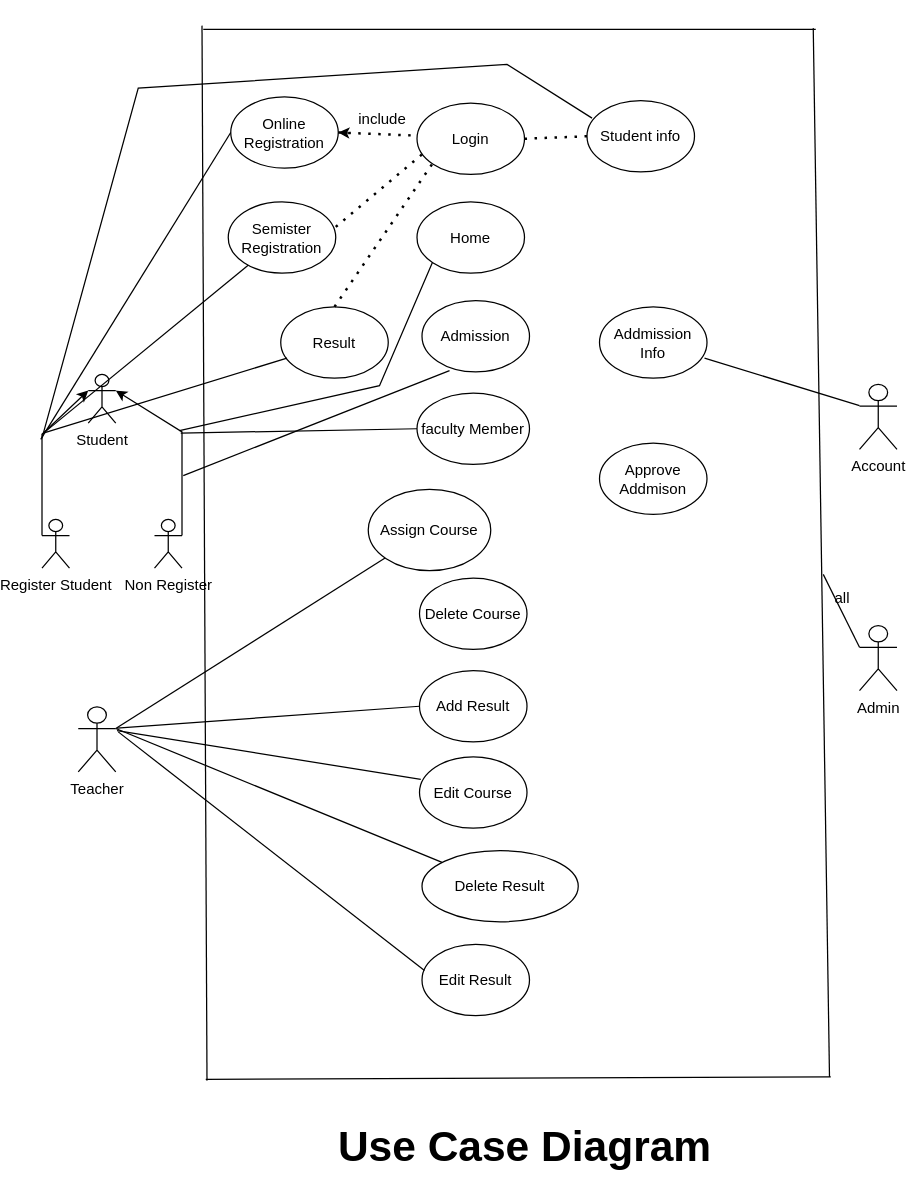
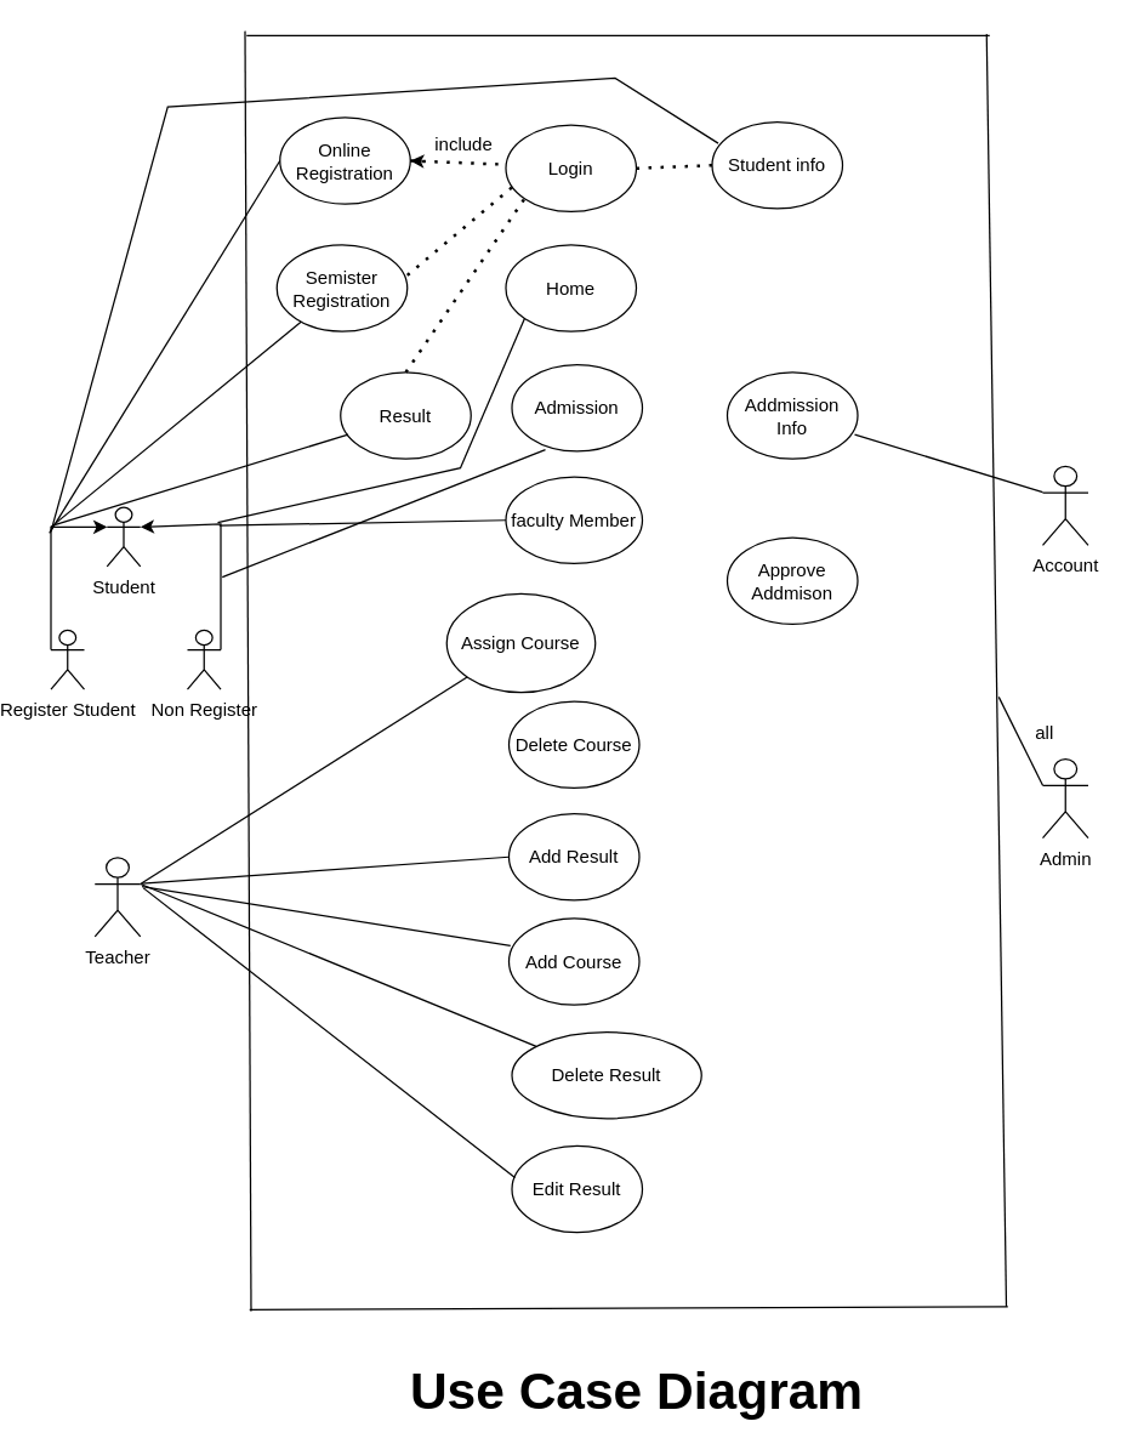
  <mxCell id="0" />
  <mxCell id="1" parent="0" />
- <mxCell id="2" value="Student" style="shape=umlActor;verticalLabelPosition=bottom;verticalAlign=top;html=1;outlineConnect=0;" parent="1" vertex="1"><mxGeometry x="58" y="299" width="22" height="39" as="geometry" /></mxCell>
+ <mxCell id="2" value="Student" style="shape=umlActor;verticalLabelPosition=bottom;verticalAlign=top;html=1;outlineConnect=0;" parent="1" vertex="1"><mxGeometry x="58" y="334" width="22" height="39" as="geometry" /></mxCell>
  <mxCell id="3" value="Register Student" style="shape=umlActor;verticalLabelPosition=bottom;verticalAlign=top;html=1;outlineConnect=0;" parent="1" vertex="1"><mxGeometry x="21" y="415" width="22" height="39" as="geometry" /></mxCell>
  <mxCell id="4" value="Non Register" style="shape=umlActor;verticalLabelPosition=bottom;verticalAlign=top;html=1;outlineConnect=0;" parent="1" vertex="1"><mxGeometry x="111" y="415" width="22" height="39" as="geometry" /></mxCell>
  <mxCell id="5" value="" style="endArrow=classic;html=1;rounded=0;exitX=0;exitY=0.333;exitDx=0;exitDy=0;exitPerimeter=0;entryX=0;entryY=0.333;entryDx=0;entryDy=0;entryPerimeter=0;" parent="1" source="3" target="2" edge="1"><mxGeometry width="50" height="50" relative="1" as="geometry"><mxPoint x="293" y="291" as="sourcePoint" /><mxPoint x="70" y="332" as="targetPoint" /><Array as="points"><mxPoint x="21" y="347" /></Array></mxGeometry></mxCell>
  <mxCell id="6" value="" style="endArrow=classic;html=1;rounded=0;exitX=1;exitY=0.333;exitDx=0;exitDy=0;exitPerimeter=0;entryX=1;entryY=0.333;entryDx=0;entryDy=0;entryPerimeter=0;" parent="1" source="4" target="2" edge="1"><mxGeometry width="50" height="50" relative="1" as="geometry"><mxPoint x="293" y="291" as="sourcePoint" /><mxPoint x="343" y="241" as="targetPoint" /><Array as="points"><mxPoint x="133" y="345" /></Array></mxGeometry></mxCell>
  <mxCell id="7" value="Login" style="ellipse;whiteSpace=wrap;html=1;" parent="1" vertex="1"><mxGeometry x="321" y="82" width="86" height="57" as="geometry" /></mxCell>
  <mxCell id="8" value="Home" style="ellipse;whiteSpace=wrap;html=1;" parent="1" vertex="1"><mxGeometry x="321" y="161" width="86" height="57" as="geometry" /></mxCell>
  <mxCell id="9" value="Online Registration&lt;span style=&quot;color: rgba(0, 0, 0, 0); font-family: monospace; font-size: 0px; text-align: start;&quot;&gt;%3CmxGraphModel%3E%3Croot%3E%3CmxCell%20id%3D%220%22%2F%3E%3CmxCell%20id%3D%221%22%20parent%3D%220%22%2F%3E%3CmxCell%20id%3D%222%22%20value%3D%22Login%22%20style%3D%22ellipse%3BwhiteSpace%3Dwrap%3Bhtml%3D1%3B%22%20vertex%3D%221%22%20parent%3D%221%22%3E%3CmxGeometry%20x%3D%22332%22%20y%3D%2245%22%20width%3D%2286%22%20height%3D%2257%22%20as%3D%22geometry%22%2F%3E%3C%2FmxCell%3E%3C%2Froot%3E%3C%2FmxGraphModel%3E&lt;/span&gt;" style="ellipse;whiteSpace=wrap;html=1;" parent="1" vertex="1"><mxGeometry x="172" y="77" width="86" height="57" as="geometry" /></mxCell>
  <mxCell id="10" value="Student info" style="ellipse;whiteSpace=wrap;html=1;" parent="1" vertex="1"><mxGeometry x="457" y="80" width="86" height="57" as="geometry" /></mxCell>
  <mxCell id="11" value="Admission" style="ellipse;whiteSpace=wrap;html=1;" parent="1" vertex="1"><mxGeometry x="325" y="240" width="86" height="57" as="geometry" /></mxCell>
  <mxCell id="12" value="faculty Member" style="ellipse;whiteSpace=wrap;html=1;" parent="1" vertex="1"><mxGeometry x="321" y="314" width="90" height="57" as="geometry" /></mxCell>
  <mxCell id="13" value="Result" style="ellipse;whiteSpace=wrap;html=1;" parent="1" vertex="1"><mxGeometry x="212" y="245" width="86" height="57" as="geometry" /></mxCell>
  <mxCell id="14" value="Semister Registration" style="ellipse;whiteSpace=wrap;html=1;" parent="1" vertex="1"><mxGeometry x="170" y="161" width="86" height="57" as="geometry" /></mxCell>
  <mxCell id="15" value="Assign Course" style="ellipse;whiteSpace=wrap;html=1;" parent="1" vertex="1"><mxGeometry x="282" y="391" width="98" height="65" as="geometry" /></mxCell>
- <mxCell id="16" value="Edit Course" style="ellipse;whiteSpace=wrap;html=1;" parent="1" vertex="1"><mxGeometry x="323" y="605" width="86" height="57" as="geometry" /></mxCell>
+ <mxCell id="16" value="Add Course" style="ellipse;whiteSpace=wrap;html=1;" parent="1" vertex="1"><mxGeometry x="323" y="605" width="86" height="57" as="geometry" /></mxCell>
  <mxCell id="17" value="Delete Course" style="ellipse;whiteSpace=wrap;html=1;" parent="1" vertex="1"><mxGeometry x="323" y="462" width="86" height="57" as="geometry" /></mxCell>
  <mxCell id="18" value="Add Result" style="ellipse;whiteSpace=wrap;html=1;" parent="1" vertex="1"><mxGeometry x="323" y="536" width="86" height="57" as="geometry" /></mxCell>
  <mxCell id="19" value="Delete Result" style="ellipse;whiteSpace=wrap;html=1;" parent="1" vertex="1"><mxGeometry x="325" y="680" width="125" height="57" as="geometry" /></mxCell>
  <mxCell id="20" value="Edit Result" style="ellipse;whiteSpace=wrap;html=1;" parent="1" vertex="1"><mxGeometry x="325" y="755" width="86" height="57" as="geometry" /></mxCell>
  <mxCell id="21" value="Addmission Info" style="ellipse;whiteSpace=wrap;html=1;" parent="1" vertex="1"><mxGeometry x="467" y="245" width="86" height="57" as="geometry" /></mxCell>
  <mxCell id="22" value="Approve Addmison" style="ellipse;whiteSpace=wrap;html=1;" parent="1" vertex="1"><mxGeometry x="467" y="354" width="86" height="57" as="geometry" /></mxCell>
  <mxCell id="23" value="" style="endArrow=none;dashed=1;html=1;dashPattern=1 3;strokeWidth=2;rounded=0;exitX=1;exitY=0.5;exitDx=0;exitDy=0;" parent="1" source="9" edge="1"><mxGeometry width="50" height="50" relative="1" as="geometry"><mxPoint x="293" y="163" as="sourcePoint" /><mxPoint x="321" y="108" as="targetPoint" /></mxGeometry></mxCell>
  <mxCell id="24" value="" style="endArrow=classic;html=1;rounded=0;entryX=1;entryY=0.5;entryDx=0;entryDy=0;" parent="1" target="9" edge="1"><mxGeometry width="50" height="50" relative="1" as="geometry"><mxPoint x="268" y="106" as="sourcePoint" /><mxPoint x="343" y="113" as="targetPoint" /></mxGeometry></mxCell>
  <mxCell id="25" value="include" style="text;html=1;align=center;verticalAlign=middle;resizable=0;points=[];autosize=1;strokeColor=none;fillColor=none;" parent="1" vertex="1"><mxGeometry x="269" y="86" width="48" height="18" as="geometry" /></mxCell>
  <mxCell id="26" value="" style="endArrow=none;dashed=1;html=1;dashPattern=1 3;strokeWidth=2;rounded=0;exitX=1;exitY=0.351;exitDx=0;exitDy=0;exitPerimeter=0;entryX=0.047;entryY=0.719;entryDx=0;entryDy=0;entryPerimeter=0;" parent="1" source="14" target="7" edge="1"><mxGeometry width="50" height="50" relative="1" as="geometry"><mxPoint x="293" y="263" as="sourcePoint" /><mxPoint x="343" y="213" as="targetPoint" /></mxGeometry></mxCell>
  <mxCell id="27" value="" style="endArrow=none;dashed=1;html=1;dashPattern=1 3;strokeWidth=2;rounded=0;exitX=0.5;exitY=0;exitDx=0;exitDy=0;entryX=0;entryY=1;entryDx=0;entryDy=0;" parent="1" source="13" target="7" edge="1"><mxGeometry width="50" height="50" relative="1" as="geometry"><mxPoint x="293" y="263" as="sourcePoint" /><mxPoint x="343" y="213" as="targetPoint" /></mxGeometry></mxCell>
  <mxCell id="28" value="" style="endArrow=none;dashed=1;html=1;dashPattern=1 3;strokeWidth=2;rounded=0;entryX=1;entryY=0.5;entryDx=0;entryDy=0;exitX=0;exitY=0.5;exitDx=0;exitDy=0;" parent="1" source="10" target="7" edge="1"><mxGeometry width="50" height="50" relative="1" as="geometry"><mxPoint x="293" y="263" as="sourcePoint" /><mxPoint x="343" y="213" as="targetPoint" /></mxGeometry></mxCell>
  <mxCell id="29" value="Teacher" style="shape=umlActor;verticalLabelPosition=bottom;verticalAlign=top;html=1;outlineConnect=0;" parent="1" vertex="1"><mxGeometry x="50" y="565" width="30" height="52" as="geometry" /></mxCell>
  <mxCell id="30" value="Account" style="shape=umlActor;verticalLabelPosition=bottom;verticalAlign=top;html=1;outlineConnect=0;" parent="1" vertex="1"><mxGeometry x="675" y="307" width="30" height="52" as="geometry" /></mxCell>
  <mxCell id="31" value="Admin" style="shape=umlActor;verticalLabelPosition=bottom;verticalAlign=top;html=1;outlineConnect=0;" parent="1" vertex="1"><mxGeometry x="675" y="500" width="30" height="52" as="geometry" /></mxCell>
  <mxCell id="32" value="" style="endArrow=none;html=1;rounded=0;" parent="1" edge="1"><mxGeometry width="50" height="50" relative="1" as="geometry"><mxPoint x="153" y="864" as="sourcePoint" /><mxPoint x="149" y="20" as="targetPoint" /></mxGeometry></mxCell>
  <mxCell id="33" value="" style="endArrow=none;html=1;rounded=0;" parent="1" edge="1"><mxGeometry width="50" height="50" relative="1" as="geometry"><mxPoint x="651" y="861" as="sourcePoint" /><mxPoint x="638" y="22" as="targetPoint" /></mxGeometry></mxCell>
  <mxCell id="34" value="" style="endArrow=none;html=1;rounded=0;entryX=0;entryY=0.5;entryDx=0;entryDy=0;" parent="1" target="9" edge="1"><mxGeometry width="50" height="50" relative="1" as="geometry"><mxPoint x="20" y="351" as="sourcePoint" /><mxPoint x="343" y="283" as="targetPoint" /></mxGeometry></mxCell>
  <mxCell id="35" value="" style="endArrow=none;html=1;rounded=0;" parent="1" target="14" edge="1"><mxGeometry width="50" height="50" relative="1" as="geometry"><mxPoint x="21" y="347" as="sourcePoint" /><mxPoint x="343" y="283" as="targetPoint" /></mxGeometry></mxCell>
  <mxCell id="36" value="" style="endArrow=none;html=1;rounded=0;entryX=0.058;entryY=0.719;entryDx=0;entryDy=0;entryPerimeter=0;" parent="1" target="13" edge="1"><mxGeometry width="50" height="50" relative="1" as="geometry"><mxPoint x="22" y="346" as="sourcePoint" /><mxPoint x="343" y="283" as="targetPoint" /></mxGeometry></mxCell>
  <mxCell id="37" value="" style="endArrow=none;html=1;rounded=0;entryX=0;entryY=0.5;entryDx=0;entryDy=0;" parent="1" target="12" edge="1"><mxGeometry width="50" height="50" relative="1" as="geometry"><mxPoint x="132" y="346" as="sourcePoint" /><mxPoint x="343" y="383" as="targetPoint" /></mxGeometry></mxCell>
  <mxCell id="38" value="" style="endArrow=none;html=1;rounded=0;exitX=1;exitY=0.333;exitDx=0;exitDy=0;exitPerimeter=0;" parent="1" source="29" target="15" edge="1"><mxGeometry width="50" height="50" relative="1" as="geometry"><mxPoint x="293" y="433" as="sourcePoint" /><mxPoint x="343" y="383" as="targetPoint" /></mxGeometry></mxCell>
  <mxCell id="39" value="" style="endArrow=none;html=1;rounded=0;entryX=0;entryY=0.5;entryDx=0;entryDy=0;" parent="1" target="18" edge="1"><mxGeometry width="50" height="50" relative="1" as="geometry"><mxPoint x="81" y="582" as="sourcePoint" /><mxPoint x="343" y="683" as="targetPoint" /></mxGeometry></mxCell>
  <mxCell id="40" value="" style="endArrow=none;html=1;rounded=0;entryX=0.012;entryY=0.316;entryDx=0;entryDy=0;entryPerimeter=0;" parent="1" target="16" edge="1"><mxGeometry width="50" height="50" relative="1" as="geometry"><mxPoint x="81" y="584" as="sourcePoint" /><mxPoint x="343" y="683" as="targetPoint" /></mxGeometry></mxCell>
  <mxCell id="41" value="" style="endArrow=none;html=1;rounded=0;exitX=1;exitY=0.333;exitDx=0;exitDy=0;exitPerimeter=0;" parent="1" source="29" target="19" edge="1"><mxGeometry width="50" height="50" relative="1" as="geometry"><mxPoint x="293" y="733" as="sourcePoint" /><mxPoint x="343" y="683" as="targetPoint" /></mxGeometry></mxCell>
  <mxCell id="42" value="" style="endArrow=none;html=1;rounded=0;entryX=0.023;entryY=0.368;entryDx=0;entryDy=0;entryPerimeter=0;" parent="1" target="20" edge="1"><mxGeometry width="50" height="50" relative="1" as="geometry"><mxPoint x="82" y="585" as="sourcePoint" /><mxPoint x="343" y="683" as="targetPoint" /></mxGeometry></mxCell>
  <mxCell id="43" value="" style="endArrow=none;html=1;rounded=0;entryX=0;entryY=1;entryDx=0;entryDy=0;" parent="1" target="8" edge="1"><mxGeometry width="50" height="50" relative="1" as="geometry"><mxPoint x="131" y="344" as="sourcePoint" /><mxPoint x="343" y="299" as="targetPoint" /><Array as="points"><mxPoint x="291" y="308" /></Array></mxGeometry></mxCell>
  <mxCell id="44" value="" style="endArrow=none;html=1;rounded=0;entryX=0.256;entryY=0.982;entryDx=0;entryDy=0;entryPerimeter=0;" parent="1" target="11" edge="1"><mxGeometry width="50" height="50" relative="1" as="geometry"><mxPoint x="134" y="380" as="sourcePoint" /><mxPoint x="343" y="283" as="targetPoint" /></mxGeometry></mxCell>
  <mxCell id="45" value="" style="endArrow=none;html=1;rounded=0;entryX=0.047;entryY=0.246;entryDx=0;entryDy=0;entryPerimeter=0;" parent="1" target="10" edge="1"><mxGeometry width="50" height="50" relative="1" as="geometry"><mxPoint x="21" y="350" as="sourcePoint" /><mxPoint x="343" y="183" as="targetPoint" /><Array as="points"><mxPoint x="98" y="70" /><mxPoint x="393" y="51" /></Array></mxGeometry></mxCell>
  <mxCell id="46" value="" style="endArrow=none;html=1;rounded=0;exitX=0;exitY=0.327;exitDx=0;exitDy=0;exitPerimeter=0;entryX=0.977;entryY=0.719;entryDx=0;entryDy=0;entryPerimeter=0;" parent="1" source="30" target="21" edge="1"><mxGeometry width="50" height="50" relative="1" as="geometry"><mxPoint x="293" y="333" as="sourcePoint" /><mxPoint x="343" y="283" as="targetPoint" /></mxGeometry></mxCell>
  <mxCell id="47" value="" style="endArrow=none;html=1;rounded=0;exitX=0;exitY=0.333;exitDx=0;exitDy=0;exitPerimeter=0;" parent="1" source="31" edge="1"><mxGeometry width="50" height="50" relative="1" as="geometry"><mxPoint x="293" y="533" as="sourcePoint" /><mxPoint x="646" y="459" as="targetPoint" /></mxGeometry></mxCell>
- <mxCell id="48" value="all" style="text;html=1;align=center;verticalAlign=middle;resizable=0;points=[];autosize=1;strokeColor=none;fillColor=none;" parent="1" vertex="1"><mxGeometry x="650" y="469" width="22" height="18" as="geometry" /></mxCell>
+ <mxCell id="48" value="all" style="text;html=1;align=center;verticalAlign=middle;resizable=0;points=[];autosize=1;strokeColor=none;fillColor=none;" parent="1" vertex="1"><mxGeometry x="665" y="474" width="22" height="18" as="geometry" /></mxCell>
  <mxCell id="49" value="" style="endArrow=none;html=1;rounded=0;" parent="1" edge="1"><mxGeometry width="50" height="50" relative="1" as="geometry"><mxPoint x="152" y="863" as="sourcePoint" /><mxPoint x="652" y="861" as="targetPoint" /></mxGeometry></mxCell>
  <mxCell id="50" value="" style="endArrow=none;html=1;rounded=0;" parent="1" edge="1"><mxGeometry width="50" height="50" relative="1" as="geometry"><mxPoint x="150" y="23" as="sourcePoint" /><mxPoint x="640" y="23" as="targetPoint" /></mxGeometry></mxCell>
  <mxCell id="51" value="&lt;b&gt;&lt;font style=&quot;font-size: 34px;&quot;&gt;Use Case Diagram&lt;/font&gt;&lt;/b&gt;" style="text;html=1;align=center;verticalAlign=middle;resizable=0;points=[];autosize=1;strokeColor=none;fillColor=none;" parent="1" vertex="1"><mxGeometry x="252" y="904" width="309" height="26" as="geometry" /></mxCell>
